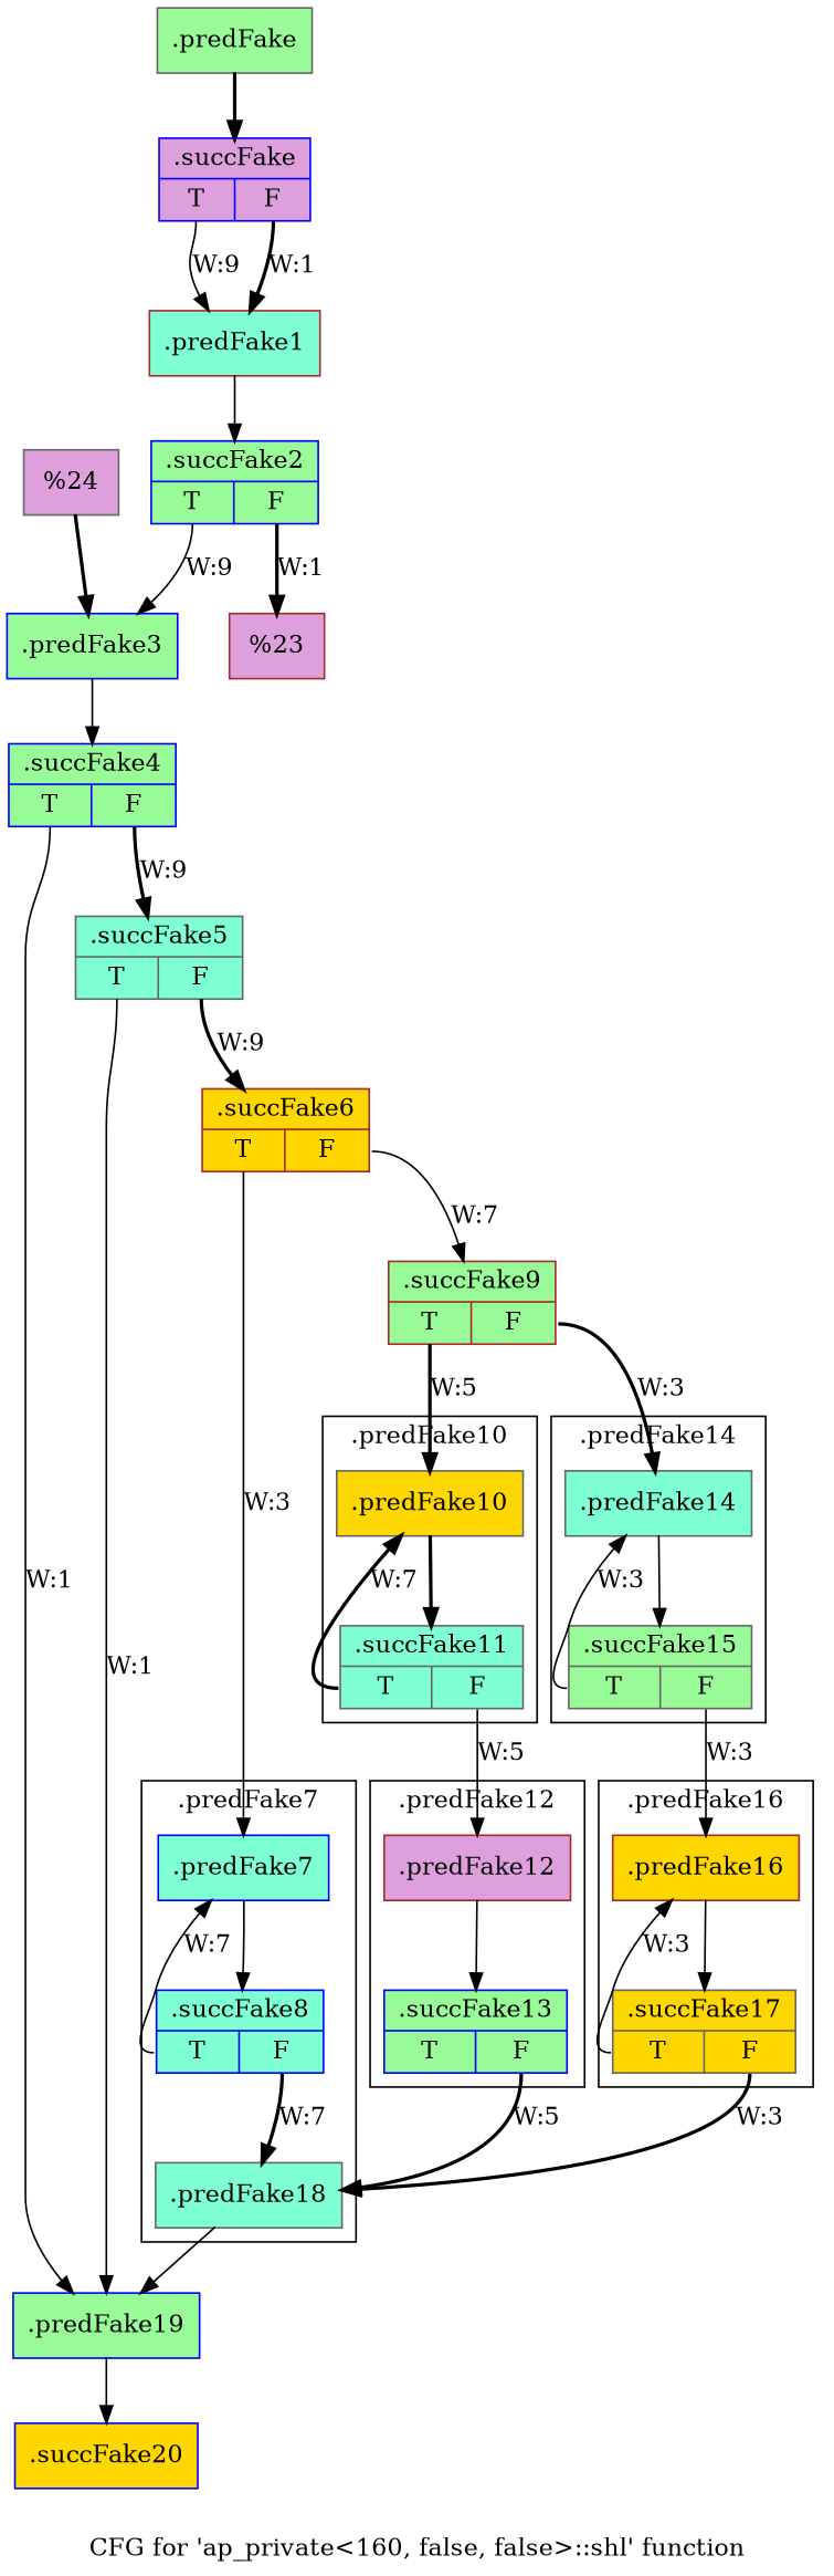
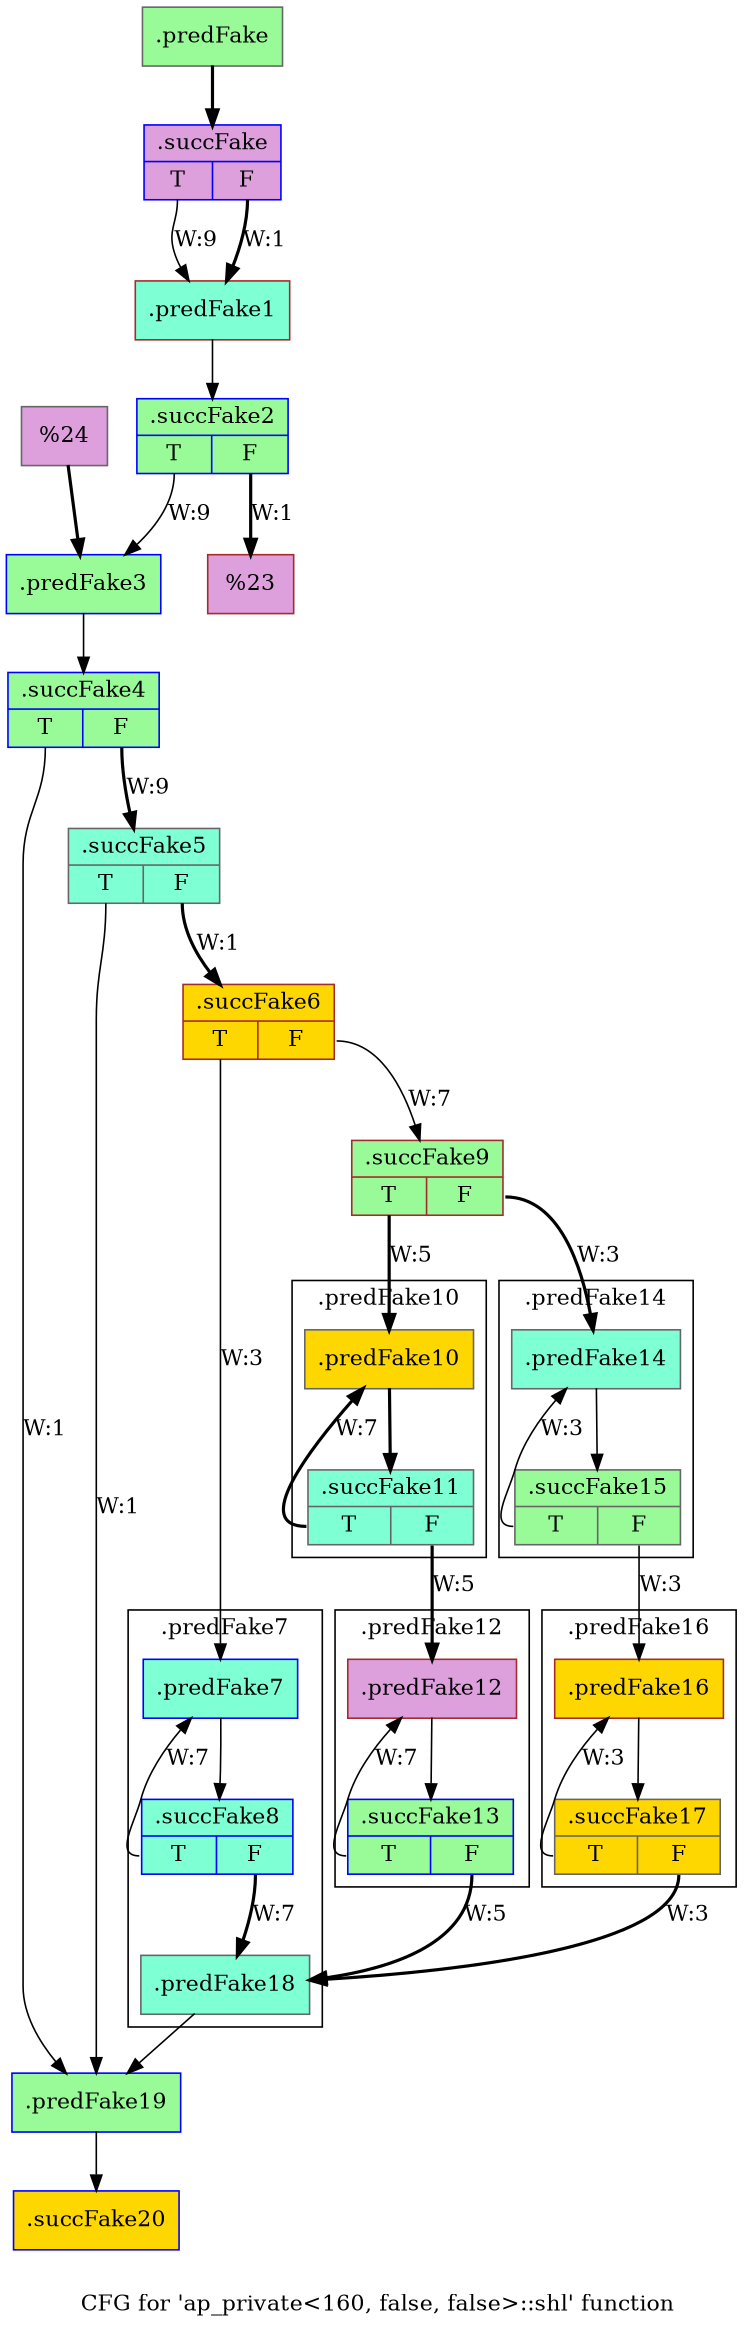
  digraph {
    label="CFG for 'ap_private\<160, false, false\>::shl' function"
    node [color=blue filename="/mnt/xilinx/Vitis_HLS/2021.2/include/etc/ap_private.h" fillcolor=palegreen linenumber=5051 shape=record style=filled]
    edge [execusionnum=8 filename="/mnt/xilinx/Vitis_HLS/2021.2/include/etc/ap_private.h" style=solid]
    n1 [fillcolor=aquamarine label="{.predFake7}" linenumber=5069]
    n2 [fillcolor=aquamarine label="{.succFake8|{<s0>T|<s1>F}}" linenumber=5069]
    n3 [color=gray40 fillcolor=aquamarine label="{.predFake18}" linenumber=5098]
    n4 [color=brown fillcolor=plum label="{.predFake12}" linenumber=5084]
    n5 [label="{.succFake13|{<s0>T|<s1>F}}" linenumber=5084]
    n6 [color=gray40 fillcolor=gold label="{.predFake10}" linenumber=5083]
    n7 [color=gray40 fillcolor=aquamarine label="{.succFake11|{<s0>T|<s1>F}}" linenumber=5083]
    n8 [color=brown fillcolor=gold label="{.predFake16}" linenumber=5095]
    n9 [color=gray40 fillcolor=gold label="{.succFake17|{<s0>T|<s1>F}}" linenumber=5095]
    n10 [color=gray40 fillcolor=aquamarine label="{.predFake14}" linenumber=5091]
    n11 [color=gray40 label="{.succFake15|{<s0>T|<s1>F}}" linenumber=5091]
    n12 [label="{.predFake19}" linenumber=5098]
    n13 [color=gray40 label="{.predFake}" filename="" linenumber=""]
    n14 [fillcolor=plum label="{.succFake|{<s0>T|<s1>F}}"]
    n15 [color=brown fillcolor=aquamarine label="{.predFake1}"]
    n16 [label="{.succFake2|{<s0>T|<s1>F}}"]
    n17 [label="{.predFake3}" linenumber=5055]
    n18 [color=brown fillcolor=plum label="{%23}"]
    n19 [label="{.succFake4|{<s0>T|<s1>F}}" linenumber=5055]
    n20 [color=gray40 fillcolor=aquamarine label="{.succFake5|{<s0>T|<s1>F}}" linenumber=5061]
    n21 [color=gray40 fillcolor=plum label="{%24}"]
    n22 [fillcolor=gold label="{.succFake20}" linenumber=5098]
    n23 [color=brown fillcolor=gold label="{.succFake6|{<s0>T|<s1>F}}" linenumber=5067]
    n24 [color=brown label="{.succFake9|{<s0>T|<s1>F}}" linenumber=5082]
    subgraph cluster_1 {
      invocationtime=3
      label=".predFake7"
      tripcount=6
      n1
      n2
      n3
    }
    subgraph cluster_2 {
      invocationtime=5
      label=".predFake12"
      tripcount=6
      n4
      n5
    }
    subgraph cluster_3 {
      invocationtime=5
      label=".predFake10"
      tripcount=6
      n6
      n7
    }
    subgraph cluster_4 {
      invocationtime=3
      label=".predFake16"
      tripcount=2
      n8
      n9
    }
    subgraph cluster_5 {
      invocationtime=3
      label=".predFake14"
      tripcount=2
      n10
      n11
    }
    n1 -> n2
    n2 -> n1 [execusionnum=6 label="W:7" tailport=s0]
    n2 -> n3 [execusionnum=2 label="W:7" style=bold tailport=s1]
    n3 -> n12
    n4 -> n5 [execusionnum=10]
    n5 -> n3 [execusionnum=4 label="W:5" style=bold tailport=s1]
+   n5 -> n4 [execusionnum=6 label="W:7" tailport=s0]
    n6 -> n7 [execusionnum=10 style=bold]
-   n7 -> n4 [execusionnum=4 label="W:5" tailport=s1]
+   n7 -> n4 [execusionnum=4 label="W:5" style=bold tailport=s1]
    n7 -> n6 [execusionnum=6 label="W:7" style=bold tailport=s0]
    n8 -> n9 [execusionnum=4]
    n9 -> n3 [execusionnum=2 label="W:3" style=bold tailport=s1]
    n9 -> n8 [execusionnum=2 label="W:3" tailport=s0]
    n10 -> n11 [execusionnum=4]
    n11 -> n8 [execusionnum=2 label="W:3" tailport=s1]
    n11 -> n10 [execusionnum=2 label="W:3" tailport=s0]
    n12 -> n22 [execusionnum=0]
    n13 -> n14 [style=bold]
    n14 -> n15 [label="W:9" tailport=s0 filename=""]
    n14 -> n15 [label="W:1" style=bold tailport=s1 execusionnum="" filename=""]
    n15 -> n16
    n16 -> n17 [label="W:9" tailport=s0]
    n16 -> n18 [label="W:1" style=bold tailport=s1 execusionnum="" filename=""]
    n17 -> n19
    n19 -> n12 [execusionnum=0 label="W:1" tailport=s0]
    n19 -> n20 [label="W:9" style=bold tailport=s1]
    n20 -> n12 [execusionnum=0 label="W:1" tailport=s0]
-   n20 -> n23 [label="W:9" style=bold tailport=s1]
+   n20 -> n23 [label="W:1" style=bold tailport=s1]
    n21 -> n17 [style=bold execusionnum="" filename=""]
    n23 -> n1 [execusionnum=2 label="W:3" tailport=s0]
    n23 -> n24 [execusionnum=6 label="W:7" tailport=s1]
    n24 -> n6 [execusionnum=4 label="W:5" style=bold tailport=s0]
    n24 -> n10 [execusionnum=2 label="W:3" style=bold tailport=s1]
  }
